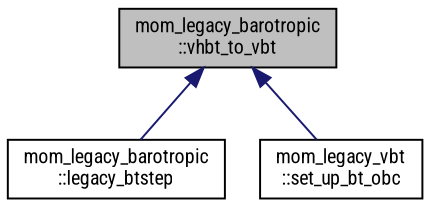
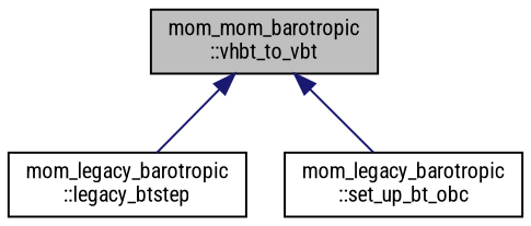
  digraph {
    fontname="Roboto Condensed"
    rankdir=TB
    node [color=black fillcolor=white fontname="Roboto Condensed" fontsize=10 shape=record style=filled]
    edge [color=midnightblue dir=back fontname="Roboto Condensed" fontsize=10 labelfontname=Helvetica labelfontsize=10 style=solid]
-   n1 [fillcolor=grey75 fontcolor=black height=0.2 label="mom_legacy_barotropic\l::vhbt_to_vbt" width=0.4]
+   n1 [fillcolor=grey75 fontcolor=black height=0.2 label="mom_mom_barotropic\l::vhbt_to_vbt" width=0.4]
    n2 [height=0.2 label="mom_legacy_barotropic\l::legacy_btstep" width=0.4]
-   n3 [height=0.2 label="mom_legacy_vbt\l::set_up_bt_obc" width=0.4]
+   n3 [height=0.2 label="mom_legacy_barotropic\l::set_up_bt_obc" width=0.4]
    n1 -> n2
    n1 -> n3
  }
